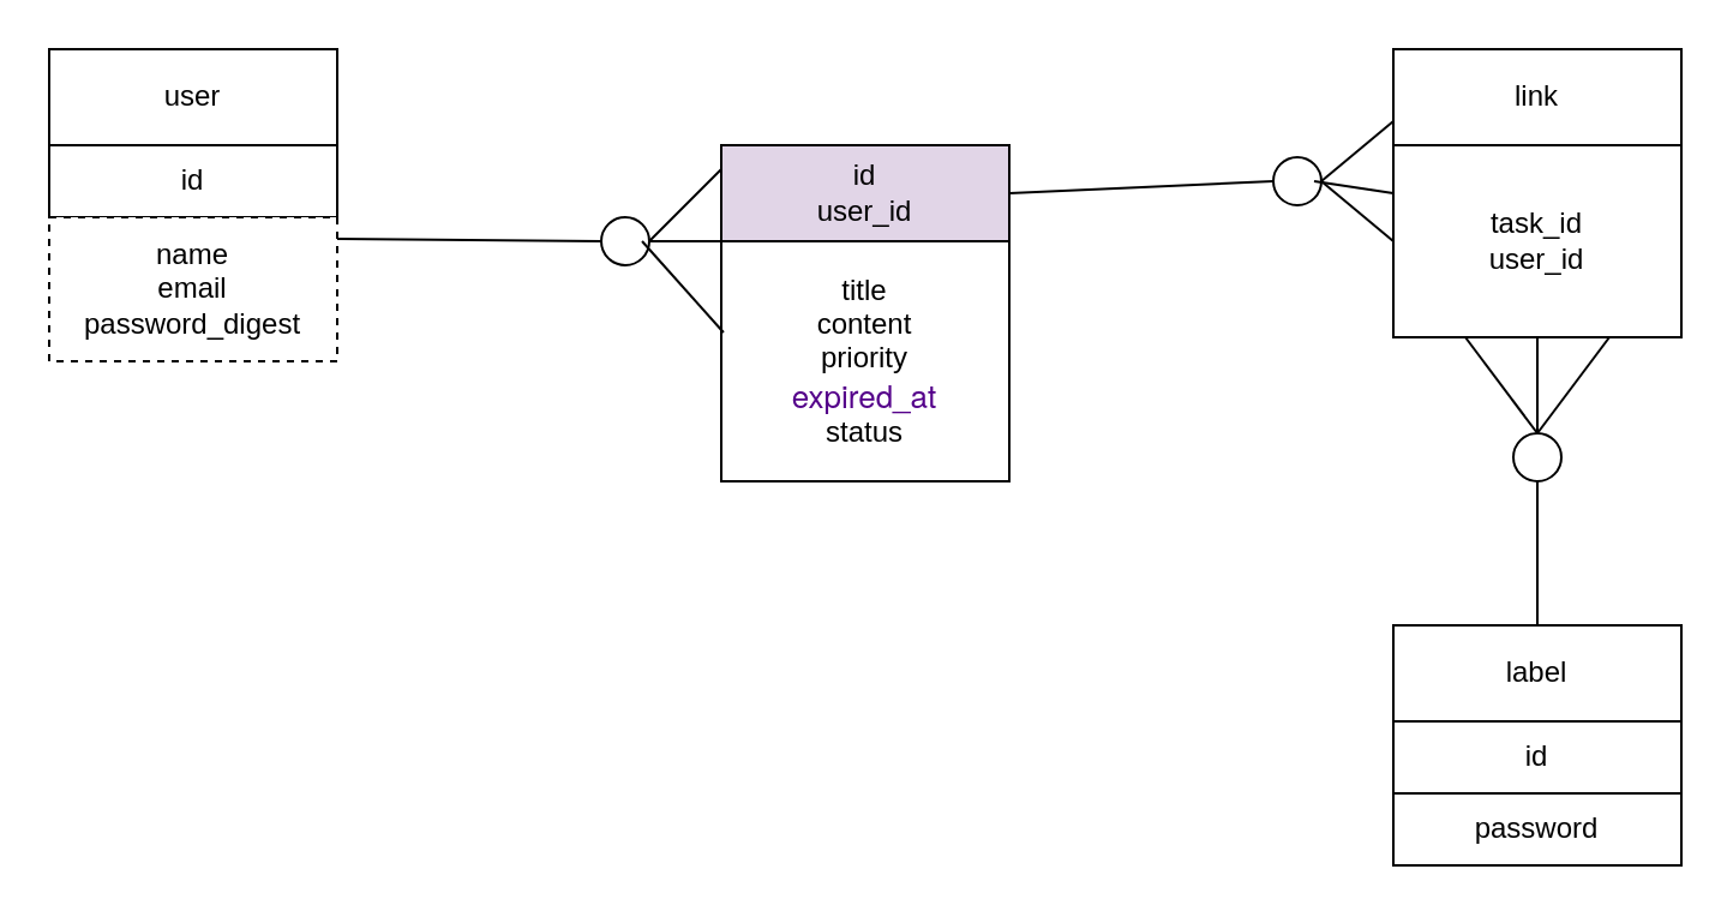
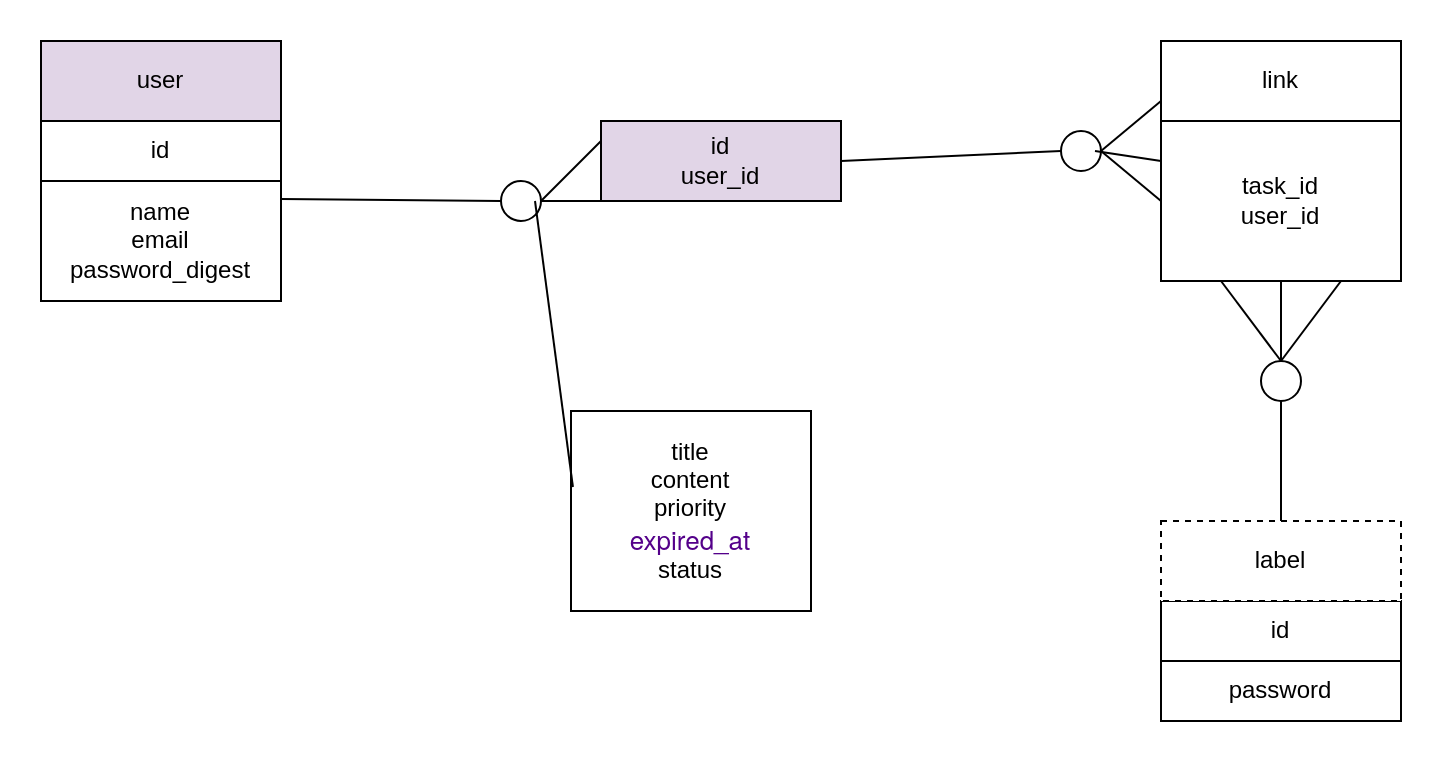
  <mxCell id="0" />
  <mxCell id="1" parent="0" />
- <mxCell id="2" value="user" style="rounded=0;whiteSpace=wrap;html=1;shadow=0;" parent="1" vertex="1"><mxGeometry x="20" y="20" width="120" height="40" as="geometry" /></mxCell>
+ <mxCell id="2" value="user" style="rounded=0;whiteSpace=wrap;html=1;shadow=0;fillColor=#e1d5e7;" parent="1" vertex="1"><mxGeometry x="20" y="20" width="120" height="40" as="geometry" /></mxCell>
  <mxCell id="3" value="id" style="rounded=0;whiteSpace=wrap;html=1;shadow=0;" parent="1" vertex="1"><mxGeometry x="20" y="60" width="120" height="30" as="geometry" /></mxCell>
- <mxCell id="4" value="name&lt;br&gt;email&lt;br&gt;password_digest" style="rounded=0;whiteSpace=wrap;html=1;shadow=0;dashed=1;" parent="1" vertex="1"><mxGeometry x="20" y="90" width="120" height="60" as="geometry" /></mxCell>
+ <mxCell id="4" value="name&lt;br&gt;email&lt;br&gt;password_digest" style="rounded=0;whiteSpace=wrap;html=1;shadow=0;" parent="1" vertex="1"><mxGeometry x="20" y="90" width="120" height="60" as="geometry" /></mxCell>
  <mxCell id="5" value="password" style="rounded=0;whiteSpace=wrap;html=1;shadow=0;" parent="1" vertex="1"><mxGeometry x="580" y="330" width="120" height="30" as="geometry" /></mxCell>
  <mxCell id="6" value="id" style="rounded=0;whiteSpace=wrap;html=1;shadow=0;" parent="1" vertex="1"><mxGeometry x="580" y="300" width="120" height="30" as="geometry" /></mxCell>
- <mxCell id="7" value="label" style="rounded=0;whiteSpace=wrap;html=1;shadow=0;" parent="1" vertex="1"><mxGeometry x="580" y="260" width="120" height="40" as="geometry" /></mxCell>
+ <mxCell id="7" value="label" style="rounded=0;whiteSpace=wrap;html=1;shadow=0;dashed=1;" parent="1" vertex="1"><mxGeometry x="580" y="260" width="120" height="40" as="geometry" /></mxCell>
  <mxCell id="8" value="task_id&lt;br&gt;user_id" style="rounded=0;whiteSpace=wrap;html=1;shadow=0;" parent="1" vertex="1"><mxGeometry x="580" y="60" width="120" height="80" as="geometry" /></mxCell>
  <mxCell id="9" value="link" style="rounded=0;whiteSpace=wrap;html=1;shadow=0;" parent="1" vertex="1"><mxGeometry x="580" y="20" width="120" height="40" as="geometry" /></mxCell>
- <mxCell id="10" value="title&lt;br&gt;content&lt;br&gt;priority&lt;br&gt;&lt;p class=&quot;p1&quot; style=&quot;margin: 0px ; font-stretch: normal ; font-size: 13px ; line-height: normal ; font-family: &amp;#34;helvetica neue&amp;#34; ; color: rgb(84 , 0 , 138)&quot;&gt;&lt;/p&gt;&lt;span style=&quot;color: rgb(84 , 0 , 138) ; font-family: &amp;#34;helvetica neue&amp;#34; ; font-size: 13px&quot;&gt;expired_at&lt;br&gt;&lt;/span&gt;status" style="rounded=0;whiteSpace=wrap;html=1;shadow=0;" parent="1" vertex="1"><mxGeometry x="300" y="100" width="120" height="100" as="geometry" /></mxCell>
+ <mxCell id="10" value="title&lt;br&gt;content&lt;br&gt;priority&lt;br&gt;&lt;p class=&quot;p1&quot; style=&quot;margin: 0px ; font-stretch: normal ; font-size: 13px ; line-height: normal ; font-family: &amp;#34;helvetica neue&amp;#34; ; color: rgb(84 , 0 , 138)&quot;&gt;&lt;/p&gt;&lt;span style=&quot;color: rgb(84 , 0 , 138) ; font-family: &amp;#34;helvetica neue&amp;#34; ; font-size: 13px&quot;&gt;expired_at&lt;br&gt;&lt;/span&gt;status" style="rounded=0;whiteSpace=wrap;html=1;shadow=0;" parent="1" vertex="1"><mxGeometry x="285" y="205" width="120" height="100" as="geometry" /></mxCell>
  <mxCell id="11" value="id&lt;br&gt;user_id" style="rounded=0;whiteSpace=wrap;html=1;shadow=0;fillColor=#e1d5e7;" parent="1" vertex="1"><mxGeometry x="300" y="60" width="120" height="40" as="geometry" /></mxCell>
  <mxCell id="12" value="" style="ellipse;whiteSpace=wrap;html=1;aspect=fixed;shadow=0;" parent="1" vertex="1"><mxGeometry x="250" y="90" width="20" height="20" as="geometry" /></mxCell>
  <mxCell id="13" value="" style="ellipse;whiteSpace=wrap;html=1;aspect=fixed;shadow=0;" parent="1" vertex="1"><mxGeometry x="630" y="180" width="20" height="20" as="geometry" /></mxCell>
  <mxCell id="14" value="" style="ellipse;whiteSpace=wrap;html=1;aspect=fixed;shadow=0;" parent="1" vertex="1"><mxGeometry x="530" y="65" width="20" height="20" as="geometry" /></mxCell>
  <mxCell id="15" value="" style="endArrow=none;html=1;entryX=0.008;entryY=0.38;entryDx=0;entryDy=0;entryPerimeter=0;" parent="1" target="10" edge="1"><mxGeometry width="50" height="50" relative="1" as="geometry"><mxPoint x="267" y="100" as="sourcePoint" /><mxPoint x="230" y="170" as="targetPoint" /></mxGeometry></mxCell>
  <mxCell id="16" value="" style="endArrow=none;html=1;entryX=0;entryY=1;entryDx=0;entryDy=0;exitX=1;exitY=0.5;exitDx=0;exitDy=0;" parent="1" source="12" target="11" edge="1"><mxGeometry width="50" height="50" relative="1" as="geometry"><mxPoint x="180" y="220" as="sourcePoint" /><mxPoint x="230" y="170" as="targetPoint" /></mxGeometry></mxCell>
  <mxCell id="17" value="" style="endArrow=none;html=1;entryX=1;entryY=0.5;entryDx=0;entryDy=0;exitX=0;exitY=0.25;exitDx=0;exitDy=0;" parent="1" source="11" target="12" edge="1"><mxGeometry width="50" height="50" relative="1" as="geometry"><mxPoint x="180" y="220" as="sourcePoint" /><mxPoint x="230" y="170" as="targetPoint" /></mxGeometry></mxCell>
  <mxCell id="18" value="" style="endArrow=none;html=1;exitX=1;exitY=0.15;exitDx=0;exitDy=0;entryX=0;entryY=0.5;entryDx=0;entryDy=0;exitPerimeter=0;" parent="1" source="4" target="12" edge="1"><mxGeometry width="50" height="50" relative="1" as="geometry"><mxPoint x="180" y="220" as="sourcePoint" /><mxPoint x="250" y="110" as="targetPoint" /></mxGeometry></mxCell>
  <mxCell id="19" value="" style="endArrow=none;html=1;entryX=0;entryY=0.5;entryDx=0;entryDy=0;exitX=1;exitY=0.5;exitDx=0;exitDy=0;" parent="1" source="14" target="8" edge="1"><mxGeometry width="50" height="50" relative="1" as="geometry"><mxPoint x="510" y="220" as="sourcePoint" /><mxPoint x="560" y="170" as="targetPoint" /></mxGeometry></mxCell>
  <mxCell id="20" value="" style="endArrow=none;html=1;entryX=0;entryY=0.25;entryDx=0;entryDy=0;" parent="1" target="8" edge="1"><mxGeometry width="50" height="50" relative="1" as="geometry"><mxPoint x="547" y="75" as="sourcePoint" /><mxPoint x="560" y="170" as="targetPoint" /></mxGeometry></mxCell>
  <mxCell id="21" value="" style="endArrow=none;html=1;entryX=0;entryY=0.75;entryDx=0;entryDy=0;exitX=1;exitY=0.5;exitDx=0;exitDy=0;" parent="1" source="14" target="9" edge="1"><mxGeometry width="50" height="50" relative="1" as="geometry"><mxPoint x="510" y="220" as="sourcePoint" /><mxPoint x="560" y="170" as="targetPoint" /></mxGeometry></mxCell>
  <mxCell id="22" value="" style="endArrow=none;html=1;entryX=0;entryY=0.5;entryDx=0;entryDy=0;exitX=1;exitY=0.5;exitDx=0;exitDy=0;" parent="1" source="11" target="14" edge="1"><mxGeometry width="50" height="50" relative="1" as="geometry"><mxPoint x="510" y="220" as="sourcePoint" /><mxPoint x="560" y="170" as="targetPoint" /></mxGeometry></mxCell>
  <mxCell id="23" value="" style="endArrow=none;html=1;exitX=0.75;exitY=1;exitDx=0;exitDy=0;entryX=0.5;entryY=0;entryDx=0;entryDy=0;" parent="1" source="8" target="13" edge="1"><mxGeometry width="50" height="50" relative="1" as="geometry"><mxPoint x="610" y="220" as="sourcePoint" /><mxPoint x="660" y="170" as="targetPoint" /></mxGeometry></mxCell>
  <mxCell id="24" value="" style="endArrow=none;html=1;exitX=0.25;exitY=1;exitDx=0;exitDy=0;entryX=0.5;entryY=0;entryDx=0;entryDy=0;" parent="1" source="8" target="13" edge="1"><mxGeometry width="50" height="50" relative="1" as="geometry"><mxPoint x="610" y="220" as="sourcePoint" /><mxPoint x="660" y="170" as="targetPoint" /></mxGeometry></mxCell>
  <mxCell id="25" value="" style="endArrow=none;html=1;exitX=0.5;exitY=1;exitDx=0;exitDy=0;entryX=0.5;entryY=0;entryDx=0;entryDy=0;" parent="1" source="8" target="13" edge="1"><mxGeometry width="50" height="50" relative="1" as="geometry"><mxPoint x="610" y="220" as="sourcePoint" /><mxPoint x="660" y="170" as="targetPoint" /></mxGeometry></mxCell>
  <mxCell id="26" value="" style="endArrow=none;html=1;entryX=0.5;entryY=0;entryDx=0;entryDy=0;exitX=0.5;exitY=1;exitDx=0;exitDy=0;" parent="1" source="13" target="7" edge="1"><mxGeometry width="50" height="50" relative="1" as="geometry"><mxPoint x="610" y="220" as="sourcePoint" /><mxPoint x="660" y="170" as="targetPoint" /></mxGeometry></mxCell>
